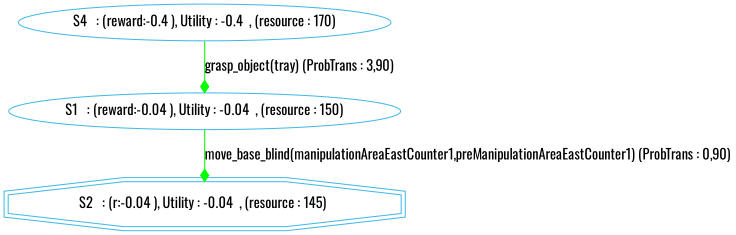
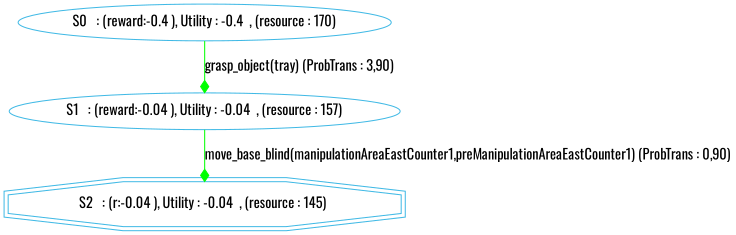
  digraph {
    fontname=Oswald
    node [color="#40b9e5" fontname=Oswald]
    edge [arrowhead=diamond color=green fontname=Oswald]
    n1 [label=" S2   : (r:-0.04 ), Utility : -0.04  , (resource : 145)  " shape=doubleoctagon]
-   n2 [label="S4   : (reward:-0.4 ), Utility : -0.4  , (resource : 170)"]
-   n3 [label=" S1   : (reward:-0.04 ), Utility : -0.04  , (resource : 150) "]
+   n2 [label=" S0   : (reward:-0.4 ), Utility : -0.4  , (resource : 170) "]
+   n3 [label="S1   : (reward:-0.04 ), Utility : -0.04  , (resource : 157)"]
    n2 -> n3 [label="grasp_object(tray) (ProbTrans : 3,90)"]
    n3 -> n1 [label="move_base_blind(manipulationAreaEastCounter1,preManipulationAreaEastCounter1) (ProbTrans : 0,90)"]
  }
